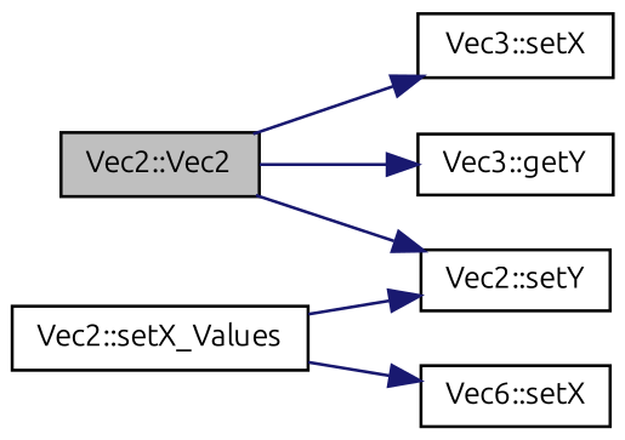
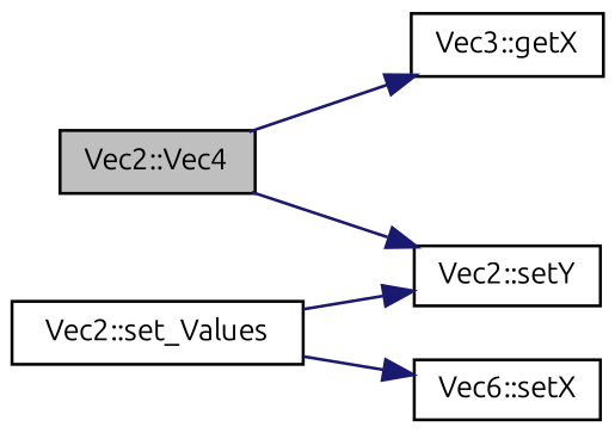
  digraph {
    fontname=Ubuntu
    rankdir=LR
    node [color=black fillcolor=white fontname=Ubuntu fontsize=10 shape=record style=filled]
    edge [color=midnightblue fontname=Ubuntu fontsize=10 labelfontname=Helvetica labelfontsize=10 style=solid]
-   n1 [fillcolor=grey75 fontcolor=black height=0.2 label="Vec2::Vec2" width=0.4]
-   n2 [height=0.2 label="Vec3::setX" width=0.4]
-   n3 [height=0.2 label="Vec3::getY" width=0.4]
+   n1 [fillcolor=grey75 fontcolor=black height=0.2 label="Vec2::Vec4" width=0.4]
+   n2 [height=0.2 label="Vec3::getX" width=0.4]
    n4 [height=0.2 label="Vec2::setY" width=0.4]
-   n5 [height=0.2 label="Vec2::setX_Values" width=0.4]
+   n5 [height=0.2 label="Vec2::set_Values" width=0.4]
    n6 [height=0.2 label="Vec6::setX" width=0.4]
    n1 -> n2
-   n1 -> n3
    n1 -> n4
    n5 -> n4
    n5 -> n6
  }
